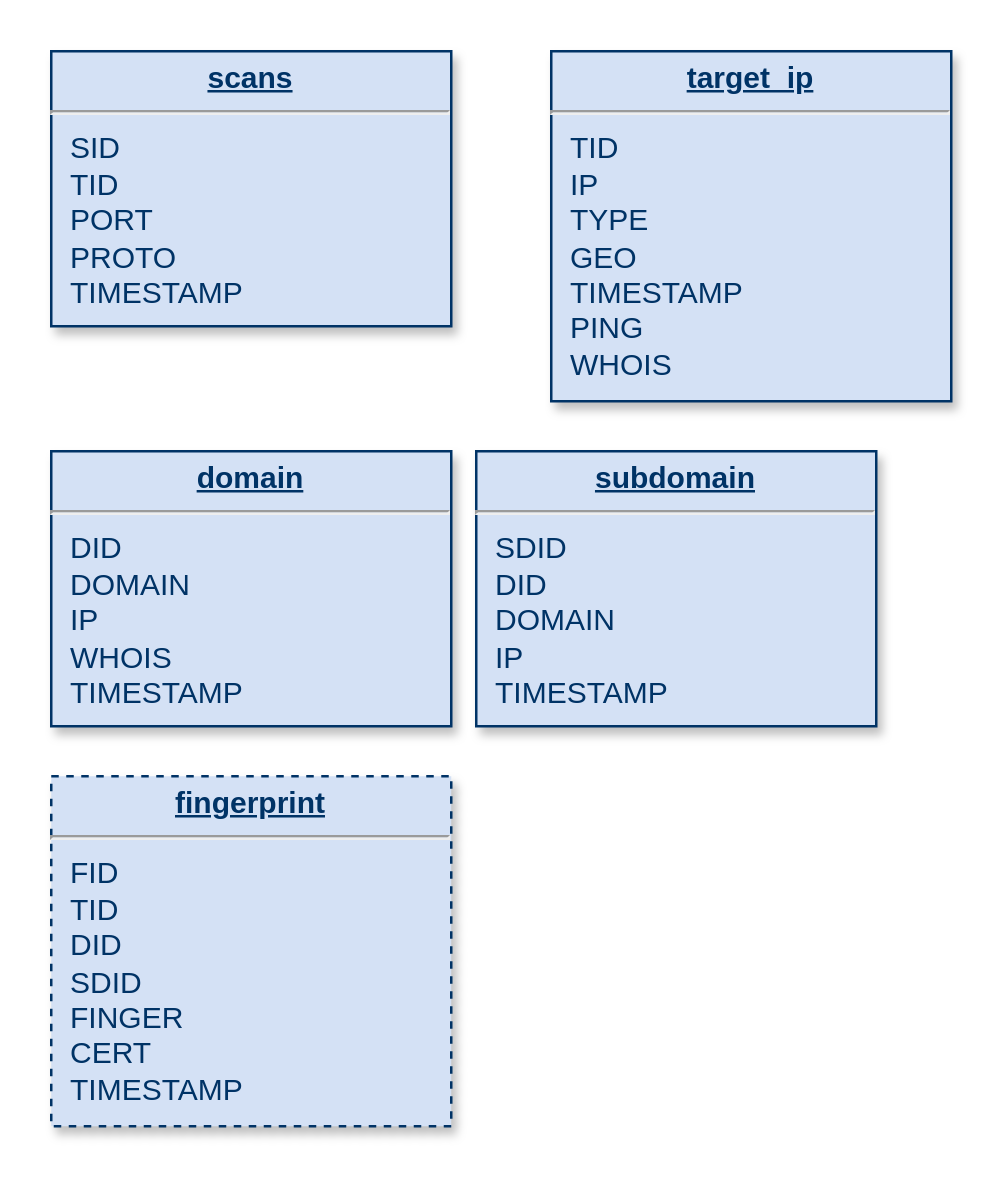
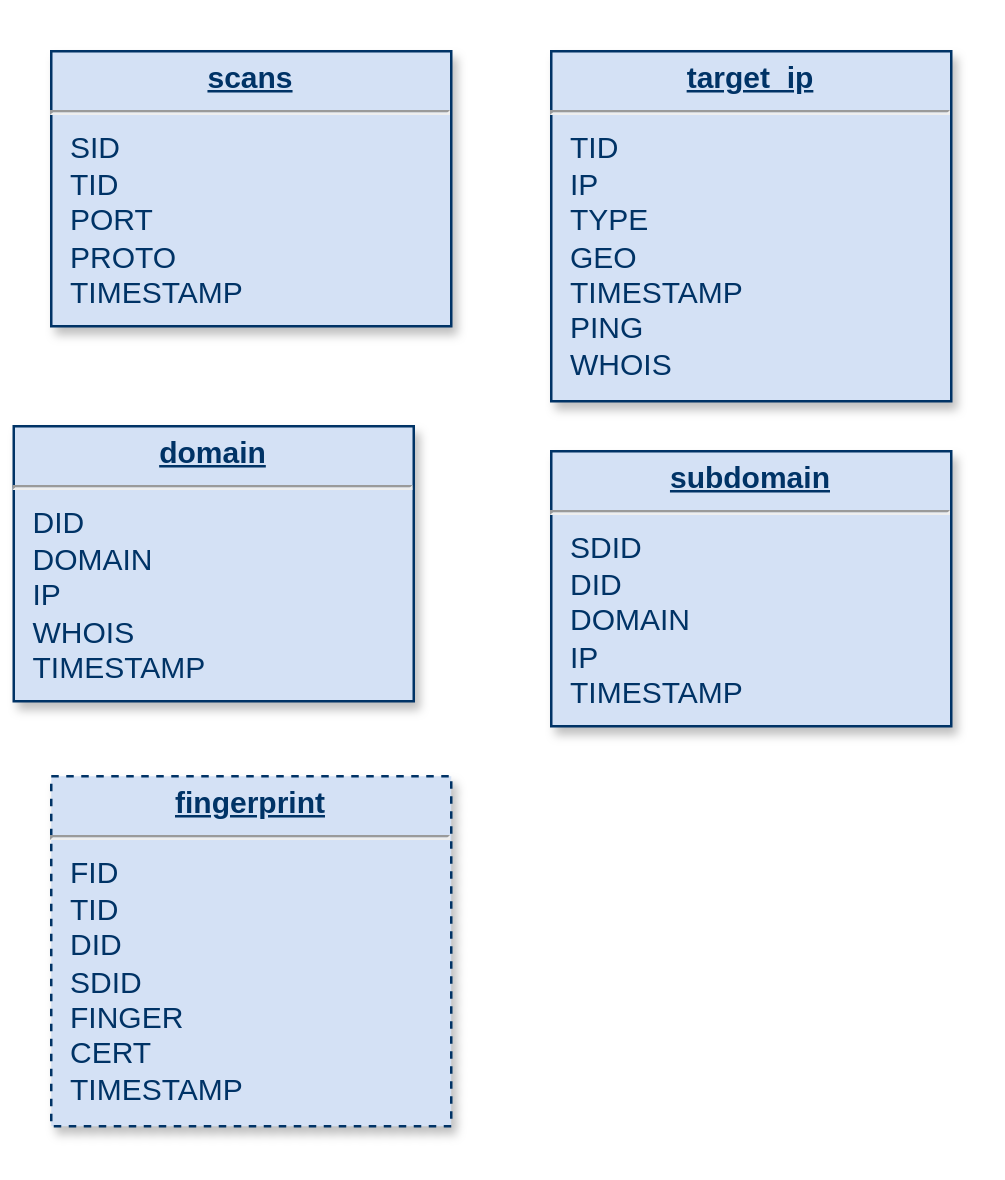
  <mxCell id="0" />
  <mxCell id="1" parent="0" />
  <mxCell id="2" value="&lt;p style=&quot;margin: 0px; margin-top: 4px; text-align: center; text-decoration: underline;&quot;&gt;&lt;strong&gt;scans&lt;/strong&gt;&lt;/p&gt;&lt;hr&gt;&lt;p style=&quot;margin: 0px; margin-left: 8px;&quot;&gt;SID&amp;nbsp;&lt;br&gt;TID&lt;/p&gt;&lt;p style=&quot;margin: 0px; margin-left: 8px;&quot;&gt;PORT&lt;/p&gt;&lt;p style=&quot;margin: 0px; margin-left: 8px;&quot;&gt;PROTO&lt;/p&gt;&lt;p style=&quot;margin: 0px; margin-left: 8px;&quot;&gt;&lt;span style=&quot;background-color: initial;&quot;&gt;TIMESTAMP&lt;/span&gt;&lt;br&gt;&lt;/p&gt;" style="verticalAlign=top;align=left;overflow=fill;fontSize=12;fontFamily=Helvetica;html=1;strokeColor=#003366;shadow=1;fillColor=#D4E1F5;fontColor=#003366" parent="1" vertex="1"><mxGeometry x="20" y="20" width="160" height="110" as="geometry" /></mxCell>
  <mxCell id="3" value="&lt;p style=&quot;margin: 0px; margin-top: 4px; text-align: center; text-decoration: underline;&quot;&gt;&lt;strong&gt;target_ip&lt;/strong&gt;&lt;/p&gt;&lt;hr&gt;&lt;p style=&quot;margin: 0px; margin-left: 8px;&quot;&gt;TID&lt;/p&gt;&lt;p style=&quot;margin: 0px; margin-left: 8px;&quot;&gt;IP&lt;/p&gt;&lt;p style=&quot;margin: 0px; margin-left: 8px;&quot;&gt;TYPE&lt;/p&gt;&lt;p style=&quot;margin: 0px; margin-left: 8px;&quot;&gt;GEO&lt;/p&gt;&lt;p style=&quot;margin: 0px; margin-left: 8px;&quot;&gt;TIMESTAMP&lt;/p&gt;&lt;p style=&quot;margin: 0px; margin-left: 8px;&quot;&gt;PING&lt;/p&gt;&lt;p style=&quot;margin: 0px; margin-left: 8px;&quot;&gt;WHOIS&lt;/p&gt;" style="verticalAlign=top;align=left;overflow=fill;fontSize=12;fontFamily=Helvetica;html=1;strokeColor=#003366;shadow=1;fillColor=#D4E1F5;fontColor=#003366" vertex="1" parent="1"><mxGeometry x="220" y="20" width="160" height="140" as="geometry" /></mxCell>
- <mxCell id="4" value="&lt;p style=&quot;border-color: var(--border-color); text-decoration-line: underline; margin: 4px 0px 0px; text-align: center;&quot;&gt;&lt;b style=&quot;border-color: var(--border-color);&quot;&gt;domain&lt;/b&gt;&lt;/p&gt;&lt;hr style=&quot;border-color: var(--border-color);&quot;&gt;&lt;p style=&quot;border-color: var(--border-color); margin: 0px 0px 0px 8px;&quot;&gt;DID&lt;/p&gt;&lt;p style=&quot;border-color: var(--border-color); margin: 0px 0px 0px 8px;&quot;&gt;DOMAIN&lt;/p&gt;&lt;p style=&quot;border-color: var(--border-color); margin: 0px 0px 0px 8px;&quot;&gt;IP&lt;/p&gt;&lt;p style=&quot;border-color: var(--border-color); margin: 0px 0px 0px 8px;&quot;&gt;WHOIS&lt;/p&gt;&lt;p style=&quot;border-color: var(--border-color); margin: 0px 0px 0px 8px;&quot;&gt;TIMESTAMP&lt;/p&gt;" style="verticalAlign=top;align=left;overflow=fill;fontSize=12;fontFamily=Helvetica;html=1;strokeColor=#003366;shadow=1;fillColor=#D4E1F5;fontColor=#003366" vertex="1" parent="1"><mxGeometry x="20" y="180" width="160" height="110" as="geometry" /></mxCell>
- <mxCell id="5" value="&lt;p style=&quot;border-color: var(--border-color); text-decoration-line: underline; margin: 4px 0px 0px; text-align: center;&quot;&gt;&lt;b style=&quot;border-color: var(--border-color);&quot;&gt;subdomain&lt;/b&gt;&lt;/p&gt;&lt;hr style=&quot;border-color: var(--border-color);&quot;&gt;&lt;p style=&quot;border-color: var(--border-color); margin: 0px 0px 0px 8px;&quot;&gt;SDID&lt;/p&gt;&lt;p style=&quot;border-color: var(--border-color); margin: 0px 0px 0px 8px;&quot;&gt;DID&lt;/p&gt;&lt;p style=&quot;border-color: var(--border-color); margin: 0px 0px 0px 8px;&quot;&gt;DOMAIN&lt;/p&gt;&lt;p style=&quot;border-color: var(--border-color); margin: 0px 0px 0px 8px;&quot;&gt;IP&lt;/p&gt;&lt;p style=&quot;border-color: var(--border-color); margin: 0px 0px 0px 8px;&quot;&gt;TIMESTAMP&lt;/p&gt;" style="verticalAlign=top;align=left;overflow=fill;fontSize=12;fontFamily=Helvetica;html=1;strokeColor=#003366;shadow=1;fillColor=#D4E1F5;fontColor=#003366" vertex="1" parent="1"><mxGeometry x="190" y="180" width="160" height="110" as="geometry" /></mxCell>
+ <mxCell id="4" value="&lt;p style=&quot;border-color: var(--border-color); text-decoration-line: underline; margin: 4px 0px 0px; text-align: center;&quot;&gt;&lt;b style=&quot;border-color: var(--border-color);&quot;&gt;domain&lt;/b&gt;&lt;/p&gt;&lt;hr style=&quot;border-color: var(--border-color);&quot;&gt;&lt;p style=&quot;border-color: var(--border-color); margin: 0px 0px 0px 8px;&quot;&gt;DID&lt;/p&gt;&lt;p style=&quot;border-color: var(--border-color); margin: 0px 0px 0px 8px;&quot;&gt;DOMAIN&lt;/p&gt;&lt;p style=&quot;border-color: var(--border-color); margin: 0px 0px 0px 8px;&quot;&gt;IP&lt;/p&gt;&lt;p style=&quot;border-color: var(--border-color); margin: 0px 0px 0px 8px;&quot;&gt;WHOIS&lt;/p&gt;&lt;p style=&quot;border-color: var(--border-color); margin: 0px 0px 0px 8px;&quot;&gt;TIMESTAMP&lt;/p&gt;" style="verticalAlign=top;align=left;overflow=fill;fontSize=12;fontFamily=Helvetica;html=1;strokeColor=#003366;shadow=1;fillColor=#D4E1F5;fontColor=#003366" vertex="1" parent="1"><mxGeometry x="5" y="170" width="160" height="110" as="geometry" /></mxCell>
+ <mxCell id="5" value="&lt;p style=&quot;border-color: var(--border-color); text-decoration-line: underline; margin: 4px 0px 0px; text-align: center;&quot;&gt;&lt;b style=&quot;border-color: var(--border-color);&quot;&gt;subdomain&lt;/b&gt;&lt;/p&gt;&lt;hr style=&quot;border-color: var(--border-color);&quot;&gt;&lt;p style=&quot;border-color: var(--border-color); margin: 0px 0px 0px 8px;&quot;&gt;SDID&lt;/p&gt;&lt;p style=&quot;border-color: var(--border-color); margin: 0px 0px 0px 8px;&quot;&gt;DID&lt;/p&gt;&lt;p style=&quot;border-color: var(--border-color); margin: 0px 0px 0px 8px;&quot;&gt;DOMAIN&lt;/p&gt;&lt;p style=&quot;border-color: var(--border-color); margin: 0px 0px 0px 8px;&quot;&gt;IP&lt;/p&gt;&lt;p style=&quot;border-color: var(--border-color); margin: 0px 0px 0px 8px;&quot;&gt;TIMESTAMP&lt;/p&gt;" style="verticalAlign=top;align=left;overflow=fill;fontSize=12;fontFamily=Helvetica;html=1;strokeColor=#003366;shadow=1;fillColor=#D4E1F5;fontColor=#003366" vertex="1" parent="1"><mxGeometry x="220" y="180" width="160" height="110" as="geometry" /></mxCell>
  <mxCell id="6" value="&lt;p style=&quot;border-color: var(--border-color); text-decoration-line: underline; margin: 4px 0px 0px; text-align: center;&quot;&gt;&lt;b style=&quot;border-color: var(--border-color);&quot;&gt;fingerprint&lt;/b&gt;&lt;/p&gt;&lt;hr style=&quot;border-color: var(--border-color);&quot;&gt;&lt;p style=&quot;border-color: var(--border-color); margin: 0px 0px 0px 8px;&quot;&gt;FID&lt;/p&gt;&lt;p style=&quot;border-color: var(--border-color); margin: 0px 0px 0px 8px;&quot;&gt;TID&lt;/p&gt;&lt;p style=&quot;border-color: var(--border-color); margin: 0px 0px 0px 8px;&quot;&gt;DID&lt;/p&gt;&lt;p style=&quot;border-color: var(--border-color); margin: 0px 0px 0px 8px;&quot;&gt;SDID&lt;/p&gt;&lt;p style=&quot;border-color: var(--border-color); margin: 0px 0px 0px 8px;&quot;&gt;FINGER&lt;/p&gt;&lt;p style=&quot;border-color: var(--border-color); margin: 0px 0px 0px 8px;&quot;&gt;CERT&lt;/p&gt;&lt;p style=&quot;border-color: var(--border-color); margin: 0px 0px 0px 8px;&quot;&gt;TIMESTAMP&lt;/p&gt;" style="verticalAlign=top;align=left;overflow=fill;fontSize=12;fontFamily=Helvetica;html=1;strokeColor=#003366;shadow=1;fillColor=#D4E1F5;fontColor=#003366;dashed=1;" vertex="1" parent="1"><mxGeometry x="20" y="310" width="160" height="140" as="geometry" /></mxCell>
